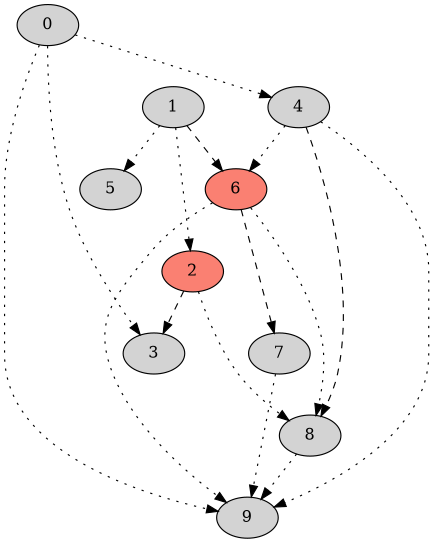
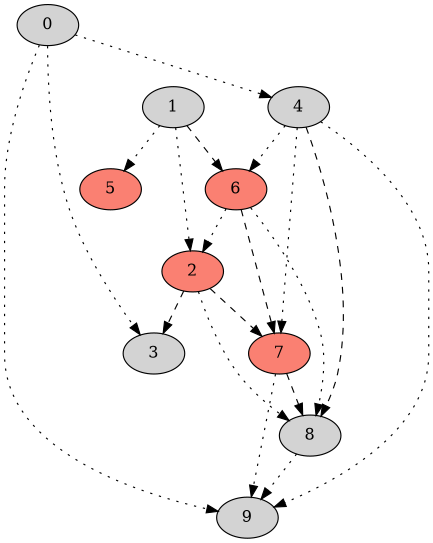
  digraph {
    CCR=10.0
    Density=1.9
    "No of edges"=19.0
    "No of nodes"=10.0
    "Node concurrency"=-1.0
    "Total sequential time"=63.0
    node [Processor=0 Weight=8.0 fillcolor=lightgrey style=filled]
    edge [Weight=48.0 style=dotted]
    0 [Start=0 Weight=6.0]
    3 [Processor=1 Start=40 Weight=10.0]
    4 [Start=6 Weight=3.0]
    9 [Start=38]
    6 [Start=19 fillcolor=salmon]
-   7 [Start=27 Weight=3.0]
+   7 [Start=27 Weight=3.0 fillcolor=salmon]
    8 [Start=30]
    1 [Start=9 Weight=5.0]
    2 [Start=14 Weight=5.0 fillcolor=salmon]
-   5 [Processor=1 Start=33 Weight=7.0]
+   5 [Processor=1 Start=33 Weight=7.0 fillcolor=salmon]
    0 -> 3 [Weight=34.0]
    0 -> 4 [Weight=24.0]
    0 -> 9 [Weight=44.0]
    4 -> 9 [Weight=39.0]
    4 -> 6 [Weight=10.0]
+   4 -> 7
    4 -> 8 [style=dashed]
-   6 -> 9 [Weight=29.0]
+   6 -> 2 [Weight=29.0]
    6 -> 7 [Weight=15.0 style=dashed]
    6 -> 8 [Weight=39.0]
    7 -> 9 [Weight=34.0]
+   7 -> 8 [Weight=15.0 style=dashed]
    8 -> 9 [Weight=39.0]
    1 -> 6 [Weight=39.0 style=dashed]
    1 -> 2
    1 -> 5 [Weight=19.0]
    2 -> 3 [Weight=10.0 style=dashed]
+   2 -> 7 [style=dashed]
    2 -> 8
  }
